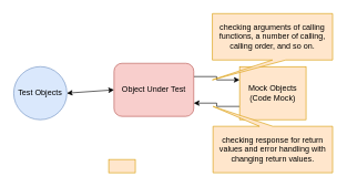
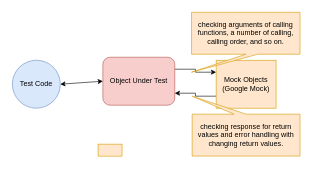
  <mxCell id="0" />
  <mxCell id="1" parent="0" />
  <mxCell id="2" style="edgeStyle=orthogonalEdgeStyle;rounded=0;orthogonalLoop=1;jettySize=auto;html=1;exitX=1;exitY=0.25;exitDx=0;exitDy=0;entryX=0;entryY=0.25;entryDx=0;entryDy=0;" edge="1" parent="1" source="3" target="8"><mxGeometry relative="1" as="geometry" /></mxCell>
  <mxCell id="3" value="Object Under Test" style="rounded=1;whiteSpace=wrap;html=1;fillColor=#f8cecc;strokeColor=#b85450;" vertex="1" parent="1"><mxGeometry x="171" y="95" width="120" height="80" as="geometry" /></mxCell>
- <mxCell id="4" value="Test Objects" style="ellipse;whiteSpace=wrap;html=1;fillColor=#dae8fc;strokeColor=#6c8ebf;" vertex="1" parent="1"><mxGeometry x="20" y="100" width="80" height="80" as="geometry" /></mxCell>
+ <mxCell id="4" value="Test Code" style="ellipse;whiteSpace=wrap;html=1;fillColor=#dae8fc;strokeColor=#6c8ebf;" vertex="1" parent="1"><mxGeometry x="20" y="100" width="80" height="80" as="geometry" /></mxCell>
  <mxCell id="5" value="" style="rounded=0;whiteSpace=wrap;html=1;fillColor=#ffe6cc;strokeColor=#d79b00;" vertex="1" parent="1"><mxGeometry x="163" y="240" width="40" height="20" as="geometry" /></mxCell>
  <mxCell id="6" value="" style="endArrow=classic;startArrow=classic;html=1;entryX=0;entryY=0.5;entryDx=0;entryDy=0;" edge="1" parent="1" target="3"><mxGeometry width="50" height="50" relative="1" as="geometry"><mxPoint x="100" y="140" as="sourcePoint" /><mxPoint x="170" y="139" as="targetPoint" /></mxGeometry></mxCell>
  <mxCell id="7" style="edgeStyle=orthogonalEdgeStyle;rounded=0;orthogonalLoop=1;jettySize=auto;html=1;exitX=0;exitY=0.75;exitDx=0;exitDy=0;entryX=1;entryY=0.75;entryDx=0;entryDy=0;" edge="1" parent="1" source="8" target="3"><mxGeometry relative="1" as="geometry" /></mxCell>
- <mxCell id="8" value="Mock Objects&lt;br&gt;(Code Mock)&lt;br&gt;" style="rounded=0;whiteSpace=wrap;html=1;fillColor=#ffe6cc;strokeColor=#d79b00;" vertex="1" parent="1"><mxGeometry x="360" y="100" width="100" height="80" as="geometry" /></mxCell>
+ <mxCell id="8" value="Mock Objects&lt;br&gt;(Google Mock)&lt;br&gt;" style="rounded=0;whiteSpace=wrap;html=1;fillColor=#ffe6cc;strokeColor=#d79b00;" vertex="1" parent="1"><mxGeometry x="360" y="100" width="100" height="80" as="geometry" /></mxCell>
  <mxCell id="9" value="checking arguments of calling functions, a number of calling, calling order, and so on.&lt;br&gt;" style="shape=callout;whiteSpace=wrap;html=1;perimeter=calloutPerimeter;position2=0;fillColor=#ffe6cc;strokeColor=#d79b00;" vertex="1" parent="1"><mxGeometry x="319" y="20" width="181" height="100" as="geometry" /></mxCell>
  <mxCell id="10" value="checking response for return values and error handling with changing return values.&lt;br&gt;" style="shape=callout;whiteSpace=wrap;html=1;perimeter=calloutPerimeter;position2=1;fillColor=#ffe6cc;strokeColor=#d79b00;direction=west;" vertex="1" parent="1"><mxGeometry x="320" y="160" width="180" height="100" as="geometry" /></mxCell>
